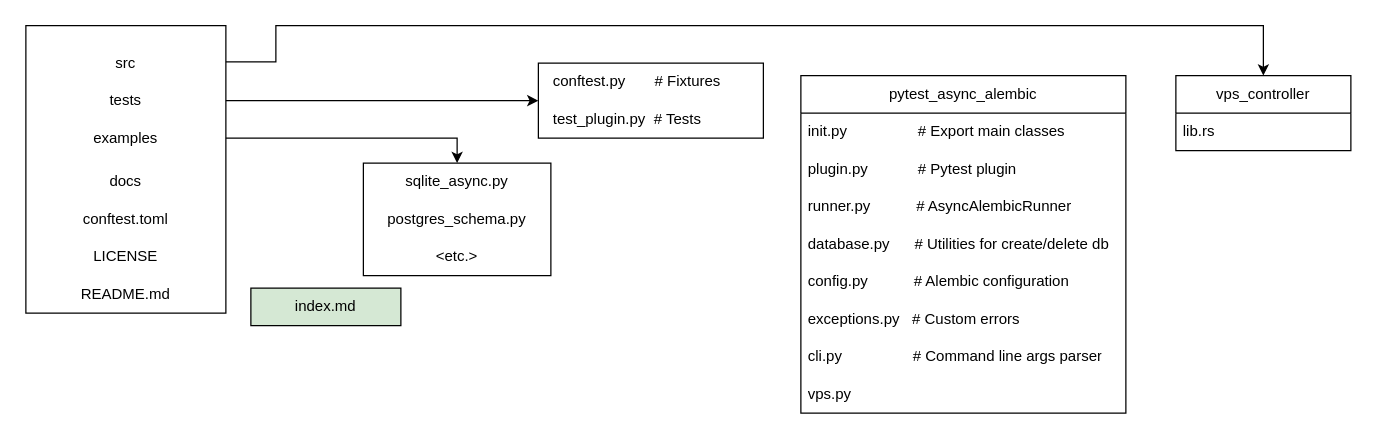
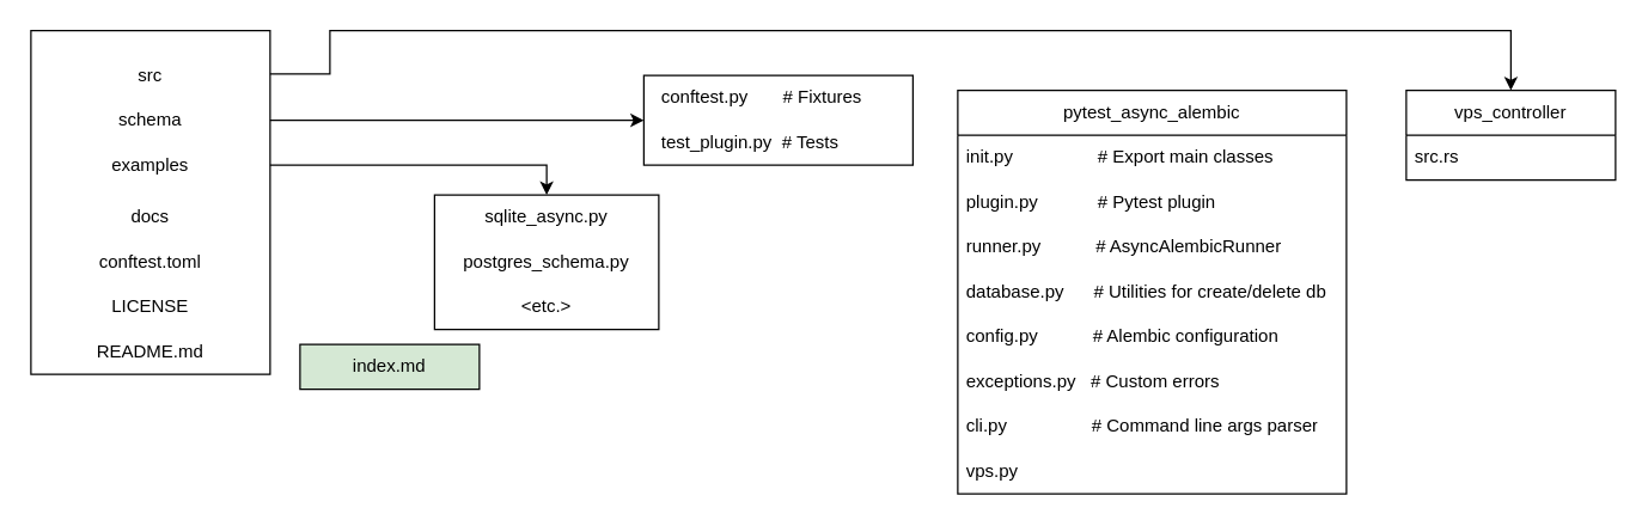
  <mxCell id="0" />
  <mxCell id="1" parent="0" />
  <mxCell id="2" value="" style="rounded=0;whiteSpace=wrap;html=1;labelBackgroundColor=none;" parent="1" vertex="1"><mxGeometry x="20" y="20" width="160" height="230" as="geometry" /></mxCell>
  <mxCell id="3" style="edgeStyle=orthogonalEdgeStyle;rounded=0;orthogonalLoop=1;jettySize=auto;html=1;entryX=0.5;entryY=0;entryDx=0;entryDy=0;" edge="1" parent="1" target="30"><mxGeometry relative="1" as="geometry"><mxPoint x="1000" y="49" as="targetPoint" /><mxPoint x="180" y="49" as="sourcePoint" /><Array as="points"><mxPoint x="220" y="49" /><mxPoint x="220" y="20" /><mxPoint x="1010" y="20" /></Array></mxGeometry></mxCell>
  <mxCell id="4" value="src" style="text;html=1;align=center;verticalAlign=middle;whiteSpace=wrap;rounded=0;labelBackgroundColor=none;" parent="1" vertex="1"><mxGeometry x="20" y="35" width="160" height="30" as="geometry" /></mxCell>
  <mxCell id="5" value="pytest_async_alembic" style="swimlane;fontStyle=0;childLayout=stackLayout;horizontal=1;startSize=30;horizontalStack=0;resizeParent=1;resizeParentMax=0;resizeLast=0;collapsible=1;marginBottom=0;whiteSpace=wrap;html=1;labelBackgroundColor=none;" parent="1" vertex="1"><mxGeometry x="640" y="60" width="260" height="270" as="geometry"><mxRectangle x="660" y="80" width="160" height="30" as="alternateBounds" /></mxGeometry></mxCell>
  <mxCell id="6" value="init.py &amp;nbsp; &amp;nbsp; &amp;nbsp; &amp;nbsp; &amp;nbsp; &amp;nbsp; &amp;nbsp; &amp;nbsp; # Export main classes" style="text;strokeColor=none;fillColor=none;align=left;verticalAlign=middle;spacingLeft=4;spacingRight=4;overflow=hidden;points=[[0,0.5],[1,0.5]];portConstraint=eastwest;rotatable=0;whiteSpace=wrap;html=1;labelBackgroundColor=none;" parent="5" vertex="1"><mxGeometry y="30" width="260" height="30" as="geometry" /></mxCell>
  <mxCell id="7" value="plugin.py &amp;nbsp; &amp;nbsp; &amp;nbsp; &amp;nbsp; &amp;nbsp; &amp;nbsp;# Pytest plugin" style="text;strokeColor=none;fillColor=none;align=left;verticalAlign=middle;spacingLeft=4;spacingRight=4;overflow=hidden;points=[[0,0.5],[1,0.5]];portConstraint=eastwest;rotatable=0;whiteSpace=wrap;html=1;labelBackgroundColor=none;" parent="5" vertex="1"><mxGeometry y="60" width="260" height="30" as="geometry" /></mxCell>
  <mxCell id="8" value="runner.py &amp;nbsp; &amp;nbsp; &amp;nbsp; &amp;nbsp; &amp;nbsp; # AsyncAlembicRunner" style="text;strokeColor=none;fillColor=none;align=left;verticalAlign=middle;spacingLeft=4;spacingRight=4;overflow=hidden;points=[[0,0.5],[1,0.5]];portConstraint=eastwest;rotatable=0;whiteSpace=wrap;html=1;labelBackgroundColor=none;" parent="5" vertex="1"><mxGeometry y="90" width="260" height="30" as="geometry" /></mxCell>
  <mxCell id="9" value="database.py &amp;nbsp; &amp;nbsp; &amp;nbsp;# Utilities for create/delete db" style="text;strokeColor=none;fillColor=none;align=left;verticalAlign=middle;spacingLeft=4;spacingRight=4;overflow=hidden;points=[[0,0.5],[1,0.5]];portConstraint=eastwest;rotatable=0;whiteSpace=wrap;html=1;labelBackgroundColor=none;" parent="5" vertex="1"><mxGeometry y="120" width="260" height="30" as="geometry" /></mxCell>
  <mxCell id="10" value="config.py &amp;nbsp; &amp;nbsp; &amp;nbsp; &amp;nbsp; &amp;nbsp; # Alembic configuration" style="text;strokeColor=none;fillColor=none;align=left;verticalAlign=middle;spacingLeft=4;spacingRight=4;overflow=hidden;points=[[0,0.5],[1,0.5]];portConstraint=eastwest;rotatable=0;whiteSpace=wrap;html=1;labelBackgroundColor=none;" parent="5" vertex="1"><mxGeometry y="150" width="260" height="30" as="geometry" /></mxCell>
  <mxCell id="11" value="exceptions.py &amp;nbsp; # Custom errors" style="text;strokeColor=none;fillColor=none;align=left;verticalAlign=middle;spacingLeft=4;spacingRight=4;overflow=hidden;points=[[0,0.5],[1,0.5]];portConstraint=eastwest;rotatable=0;whiteSpace=wrap;html=1;labelBackgroundColor=none;" parent="5" vertex="1"><mxGeometry y="180" width="260" height="30" as="geometry" /></mxCell>
  <mxCell id="12" value="cli.py&amp;nbsp; &amp;nbsp; &amp;nbsp; &amp;nbsp; &amp;nbsp; &amp;nbsp; &amp;nbsp; &amp;nbsp; &amp;nbsp;# Command line args parser" style="text;strokeColor=none;fillColor=none;align=left;verticalAlign=middle;spacingLeft=4;spacingRight=4;overflow=hidden;points=[[0,0.5],[1,0.5]];portConstraint=eastwest;rotatable=0;whiteSpace=wrap;html=1;labelBackgroundColor=none;" vertex="1" parent="5"><mxGeometry y="210" width="260" height="30" as="geometry" /></mxCell>
  <mxCell id="13" value="vps.py" style="text;strokeColor=none;fillColor=none;align=left;verticalAlign=middle;spacingLeft=4;spacingRight=4;overflow=hidden;points=[[0,0.5],[1,0.5]];portConstraint=eastwest;rotatable=0;whiteSpace=wrap;html=1;labelBackgroundColor=none;" vertex="1" parent="5"><mxGeometry y="240" width="260" height="30" as="geometry" /></mxCell>
  <mxCell id="14" value="" style="edgeStyle=orthogonalEdgeStyle;rounded=0;orthogonalLoop=1;jettySize=auto;html=1;" parent="1" source="15" target="16" edge="1"><mxGeometry relative="1" as="geometry" /></mxCell>
- <mxCell id="15" value="tests" style="text;html=1;align=center;verticalAlign=middle;whiteSpace=wrap;rounded=0;" parent="1" vertex="1"><mxGeometry x="20" y="65" width="160" height="30" as="geometry" /></mxCell>
+ <mxCell id="15" value="schema" style="text;html=1;align=center;verticalAlign=middle;whiteSpace=wrap;rounded=0;" parent="1" vertex="1"><mxGeometry x="20" y="65" width="160" height="30" as="geometry" /></mxCell>
  <mxCell id="16" value="" style="whiteSpace=wrap;html=1;" parent="1" vertex="1"><mxGeometry x="430" y="50" width="180" height="60" as="geometry" /></mxCell>
  <mxCell id="17" value="&amp;nbsp; &amp;nbsp;conftest.py &amp;nbsp; &amp;nbsp; &amp;nbsp; # Fixtures" style="text;html=1;align=left;verticalAlign=middle;whiteSpace=wrap;rounded=0;" parent="1" vertex="1"><mxGeometry x="430" y="50" width="180" height="30" as="geometry" /></mxCell>
  <mxCell id="18" value="&amp;nbsp; &amp;nbsp;test_plugin.py &amp;nbsp;# Tests&amp;nbsp;" style="text;html=1;align=left;verticalAlign=middle;whiteSpace=wrap;rounded=0;" parent="1" vertex="1"><mxGeometry x="430" y="80" width="180" height="30" as="geometry" /></mxCell>
  <mxCell id="19" style="edgeStyle=orthogonalEdgeStyle;rounded=0;orthogonalLoop=1;jettySize=auto;html=1;entryX=0.5;entryY=0;entryDx=0;entryDy=0;" parent="1" source="20" target="21" edge="1"><mxGeometry relative="1" as="geometry" /></mxCell>
  <mxCell id="20" value="examples" style="text;html=1;align=center;verticalAlign=middle;whiteSpace=wrap;rounded=0;" parent="1" vertex="1"><mxGeometry x="20" y="95" width="160" height="30" as="geometry" /></mxCell>
  <mxCell id="21" value="" style="rounded=0;whiteSpace=wrap;html=1;" parent="1" vertex="1"><mxGeometry x="290" y="130" width="150" height="90" as="geometry" /></mxCell>
  <mxCell id="22" value="sqlite_async.py" style="text;html=1;align=center;verticalAlign=middle;whiteSpace=wrap;rounded=0;" parent="1" vertex="1"><mxGeometry x="290" y="130" width="150" height="30" as="geometry" /></mxCell>
  <mxCell id="23" value="postgres_schema.py" style="text;html=1;align=center;verticalAlign=middle;whiteSpace=wrap;rounded=0;" parent="1" vertex="1"><mxGeometry x="290" y="160" width="150" height="30" as="geometry" /></mxCell>
  <mxCell id="24" value="&amp;lt;etc.&amp;gt;" style="text;html=1;align=center;verticalAlign=middle;whiteSpace=wrap;rounded=0;" parent="1" vertex="1"><mxGeometry x="290" y="190" width="150" height="30" as="geometry" /></mxCell>
  <mxCell id="25" value="docs" style="text;html=1;align=center;verticalAlign=middle;whiteSpace=wrap;rounded=0;" parent="1" vertex="1"><mxGeometry x="20" y="130" width="160" height="30" as="geometry" /></mxCell>
  <mxCell id="26" value="index.md" style="rounded=0;whiteSpace=wrap;html=1;fillColor=#d5e8d4;" parent="1" vertex="1"><mxGeometry x="200" y="230" width="120" height="30" as="geometry" /></mxCell>
  <mxCell id="27" value="conftest.toml" style="text;html=1;align=center;verticalAlign=middle;whiteSpace=wrap;rounded=0;" parent="1" vertex="1"><mxGeometry x="20" y="160" width="160" height="30" as="geometry" /></mxCell>
  <mxCell id="28" value="LICENSE" style="text;html=1;align=center;verticalAlign=middle;whiteSpace=wrap;rounded=0;" parent="1" vertex="1"><mxGeometry x="20" y="190" width="160" height="30" as="geometry" /></mxCell>
  <mxCell id="29" value="README.md" style="text;html=1;align=center;verticalAlign=middle;whiteSpace=wrap;rounded=0;" parent="1" vertex="1"><mxGeometry x="20" y="220" width="160" height="30" as="geometry" /></mxCell>
  <mxCell id="30" value="vps_controller" style="swimlane;fontStyle=0;childLayout=stackLayout;horizontal=1;startSize=30;horizontalStack=0;resizeParent=1;resizeParentMax=0;resizeLast=0;collapsible=1;marginBottom=0;whiteSpace=wrap;html=1;" vertex="1" parent="1"><mxGeometry x="940" y="60" width="140" height="60" as="geometry" /></mxCell>
- <mxCell id="31" value="lib.rs" style="text;strokeColor=none;fillColor=none;align=left;verticalAlign=middle;spacingLeft=4;spacingRight=4;overflow=hidden;points=[[0,0.5],[1,0.5]];portConstraint=eastwest;rotatable=0;whiteSpace=wrap;html=1;" vertex="1" parent="30"><mxGeometry y="30" width="140" height="30" as="geometry" /></mxCell>
+ <mxCell id="31" value="src.rs" style="text;strokeColor=none;fillColor=none;align=left;verticalAlign=middle;spacingLeft=4;spacingRight=4;overflow=hidden;points=[[0,0.5],[1,0.5]];portConstraint=eastwest;rotatable=0;whiteSpace=wrap;html=1;" vertex="1" parent="30"><mxGeometry y="30" width="140" height="30" as="geometry" /></mxCell>
